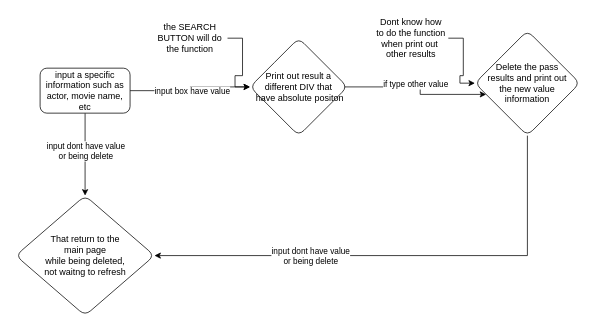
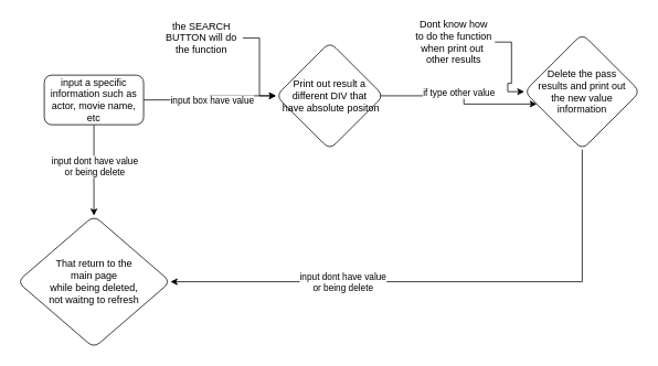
  <mxCell id="0" />
  <mxCell id="1" parent="0" />
  <mxCell id="2" value="" style="edgeStyle=orthogonalEdgeStyle;rounded=0;orthogonalLoop=1;jettySize=auto;html=1;" edge="1" parent="1" source="6" target="9"><mxGeometry relative="1" as="geometry"><Array as="points"><mxPoint x="253" y="120" /><mxPoint x="253" y="115" /></Array></mxGeometry></mxCell>
  <mxCell id="3" value="input box have value" style="edgeLabel;html=1;align=center;verticalAlign=middle;resizable=0;points=[];" vertex="1" connectable="0" parent="2"><mxGeometry x="-0.314" y="1" relative="1" as="geometry"><mxPoint x="25" y="1" as="offset" /></mxGeometry></mxCell>
  <mxCell id="4" value="" style="edgeStyle=orthogonalEdgeStyle;rounded=0;orthogonalLoop=1;jettySize=auto;html=1;" edge="1" parent="1" source="6" target="10"><mxGeometry relative="1" as="geometry"><Array as="points"><mxPoint x="113" y="190" /><mxPoint x="113" y="190" /></Array></mxGeometry></mxCell>
  <mxCell id="5" value="input dont have value&lt;br&gt;or being delete" style="edgeLabel;html=1;align=center;verticalAlign=middle;resizable=0;points=[];" vertex="1" connectable="0" parent="4"><mxGeometry x="-0.246" y="-1" relative="1" as="geometry"><mxPoint x="1" y="9" as="offset" /></mxGeometry></mxCell>
  <mxCell id="6" value="input a specific information such as actor, movie name, etc" style="rounded=1;whiteSpace=wrap;html=1;" parent="1" vertex="1"><mxGeometry x="53" y="90" width="120" height="60" as="geometry" /></mxCell>
  <mxCell id="7" style="edgeStyle=orthogonalEdgeStyle;rounded=0;orthogonalLoop=1;jettySize=auto;html=1;" edge="1" parent="1" target="13"><mxGeometry relative="1" as="geometry"><mxPoint x="433.004" y="115" as="sourcePoint" /><mxPoint x="640.861" y="125" as="targetPoint" /><Array as="points"><mxPoint x="560" y="115" /><mxPoint x="560" y="125" /></Array></mxGeometry></mxCell>
  <mxCell id="8" value="if type other value" style="edgeLabel;html=1;align=center;verticalAlign=middle;resizable=0;points=[];" vertex="1" connectable="0" parent="7"><mxGeometry x="0.159" relative="1" as="geometry"><mxPoint x="-7" y="-7" as="offset" /></mxGeometry></mxCell>
  <mxCell id="9" value="Print out result&amp;nbsp;a different DIV that&lt;br&gt;&amp;nbsp;have absolute positon" style="rhombus;whiteSpace=wrap;html=1;rounded=1;" vertex="1" parent="1"><mxGeometry x="333" y="50" width="130" height="130" as="geometry" /></mxCell>
  <mxCell id="10" value="That return to the&lt;br&gt;main page&lt;br&gt;while being deleted,&lt;br&gt;not waitng to refresh" style="rhombus;whiteSpace=wrap;html=1;rounded=1;direction=south;" vertex="1" parent="1"><mxGeometry x="20.5" y="260" width="185" height="160" as="geometry" /></mxCell>
  <mxCell id="11" style="edgeStyle=orthogonalEdgeStyle;rounded=0;orthogonalLoop=1;jettySize=auto;html=1;entryX=0.5;entryY=0;entryDx=0;entryDy=0;" edge="1" parent="1" source="13" target="10"><mxGeometry relative="1" as="geometry"><Array as="points"><mxPoint x="703" y="340" /></Array></mxGeometry></mxCell>
  <mxCell id="12" value="input dont have value&lt;br&gt;or being delete" style="edgeLabel;html=1;align=center;verticalAlign=middle;resizable=0;points=[];" vertex="1" connectable="0" parent="11"><mxGeometry x="-0.897" y="-2" relative="1" as="geometry"><mxPoint x="-288" y="126" as="offset" /></mxGeometry></mxCell>
  <mxCell id="13" value="Delete the pass&lt;br&gt;results and print out&lt;br&gt;the new value&lt;br&gt;information" style="rhombus;whiteSpace=wrap;html=1;rounded=1;" vertex="1" parent="1"><mxGeometry x="633" y="40" width="140" height="140" as="geometry" /></mxCell>
  <mxCell id="14" style="edgeStyle=orthogonalEdgeStyle;rounded=0;orthogonalLoop=1;jettySize=auto;html=1;entryX=0;entryY=0.5;entryDx=0;entryDy=0;" edge="1" parent="1" source="15" target="9"><mxGeometry relative="1" as="geometry" /></mxCell>
- <mxCell id="15" value="the SEARCH BUTTON will do the function" style="text;html=1;strokeColor=none;fillColor=none;align=center;verticalAlign=middle;whiteSpace=wrap;rounded=0;" vertex="1" parent="1"><mxGeometry x="203" y="20" width="100" height="60" as="geometry" /></mxCell>
+ <mxCell id="15" value="the SEARCH BUTTON will do the function" style="text;html=1;strokeColor=none;fillColor=none;align=center;verticalAlign=middle;whiteSpace=wrap;rounded=0;" vertex="1" parent="1"><mxGeometry x="193" y="15" width="100" height="60" as="geometry" /></mxCell>
  <mxCell id="16" style="edgeStyle=orthogonalEdgeStyle;rounded=0;orthogonalLoop=1;jettySize=auto;html=1;" edge="1" parent="1" source="17" target="13"><mxGeometry relative="1" as="geometry" /></mxCell>
  <mxCell id="17" value="Dont know how&lt;br&gt;to do the function&lt;br&gt;when print out&amp;nbsp;&lt;br&gt;other results" style="text;html=1;strokeColor=none;fillColor=none;align=center;verticalAlign=middle;whiteSpace=wrap;rounded=0;" vertex="1" parent="1"><mxGeometry x="497.5" y="20" width="100" height="60" as="geometry" /></mxCell>
